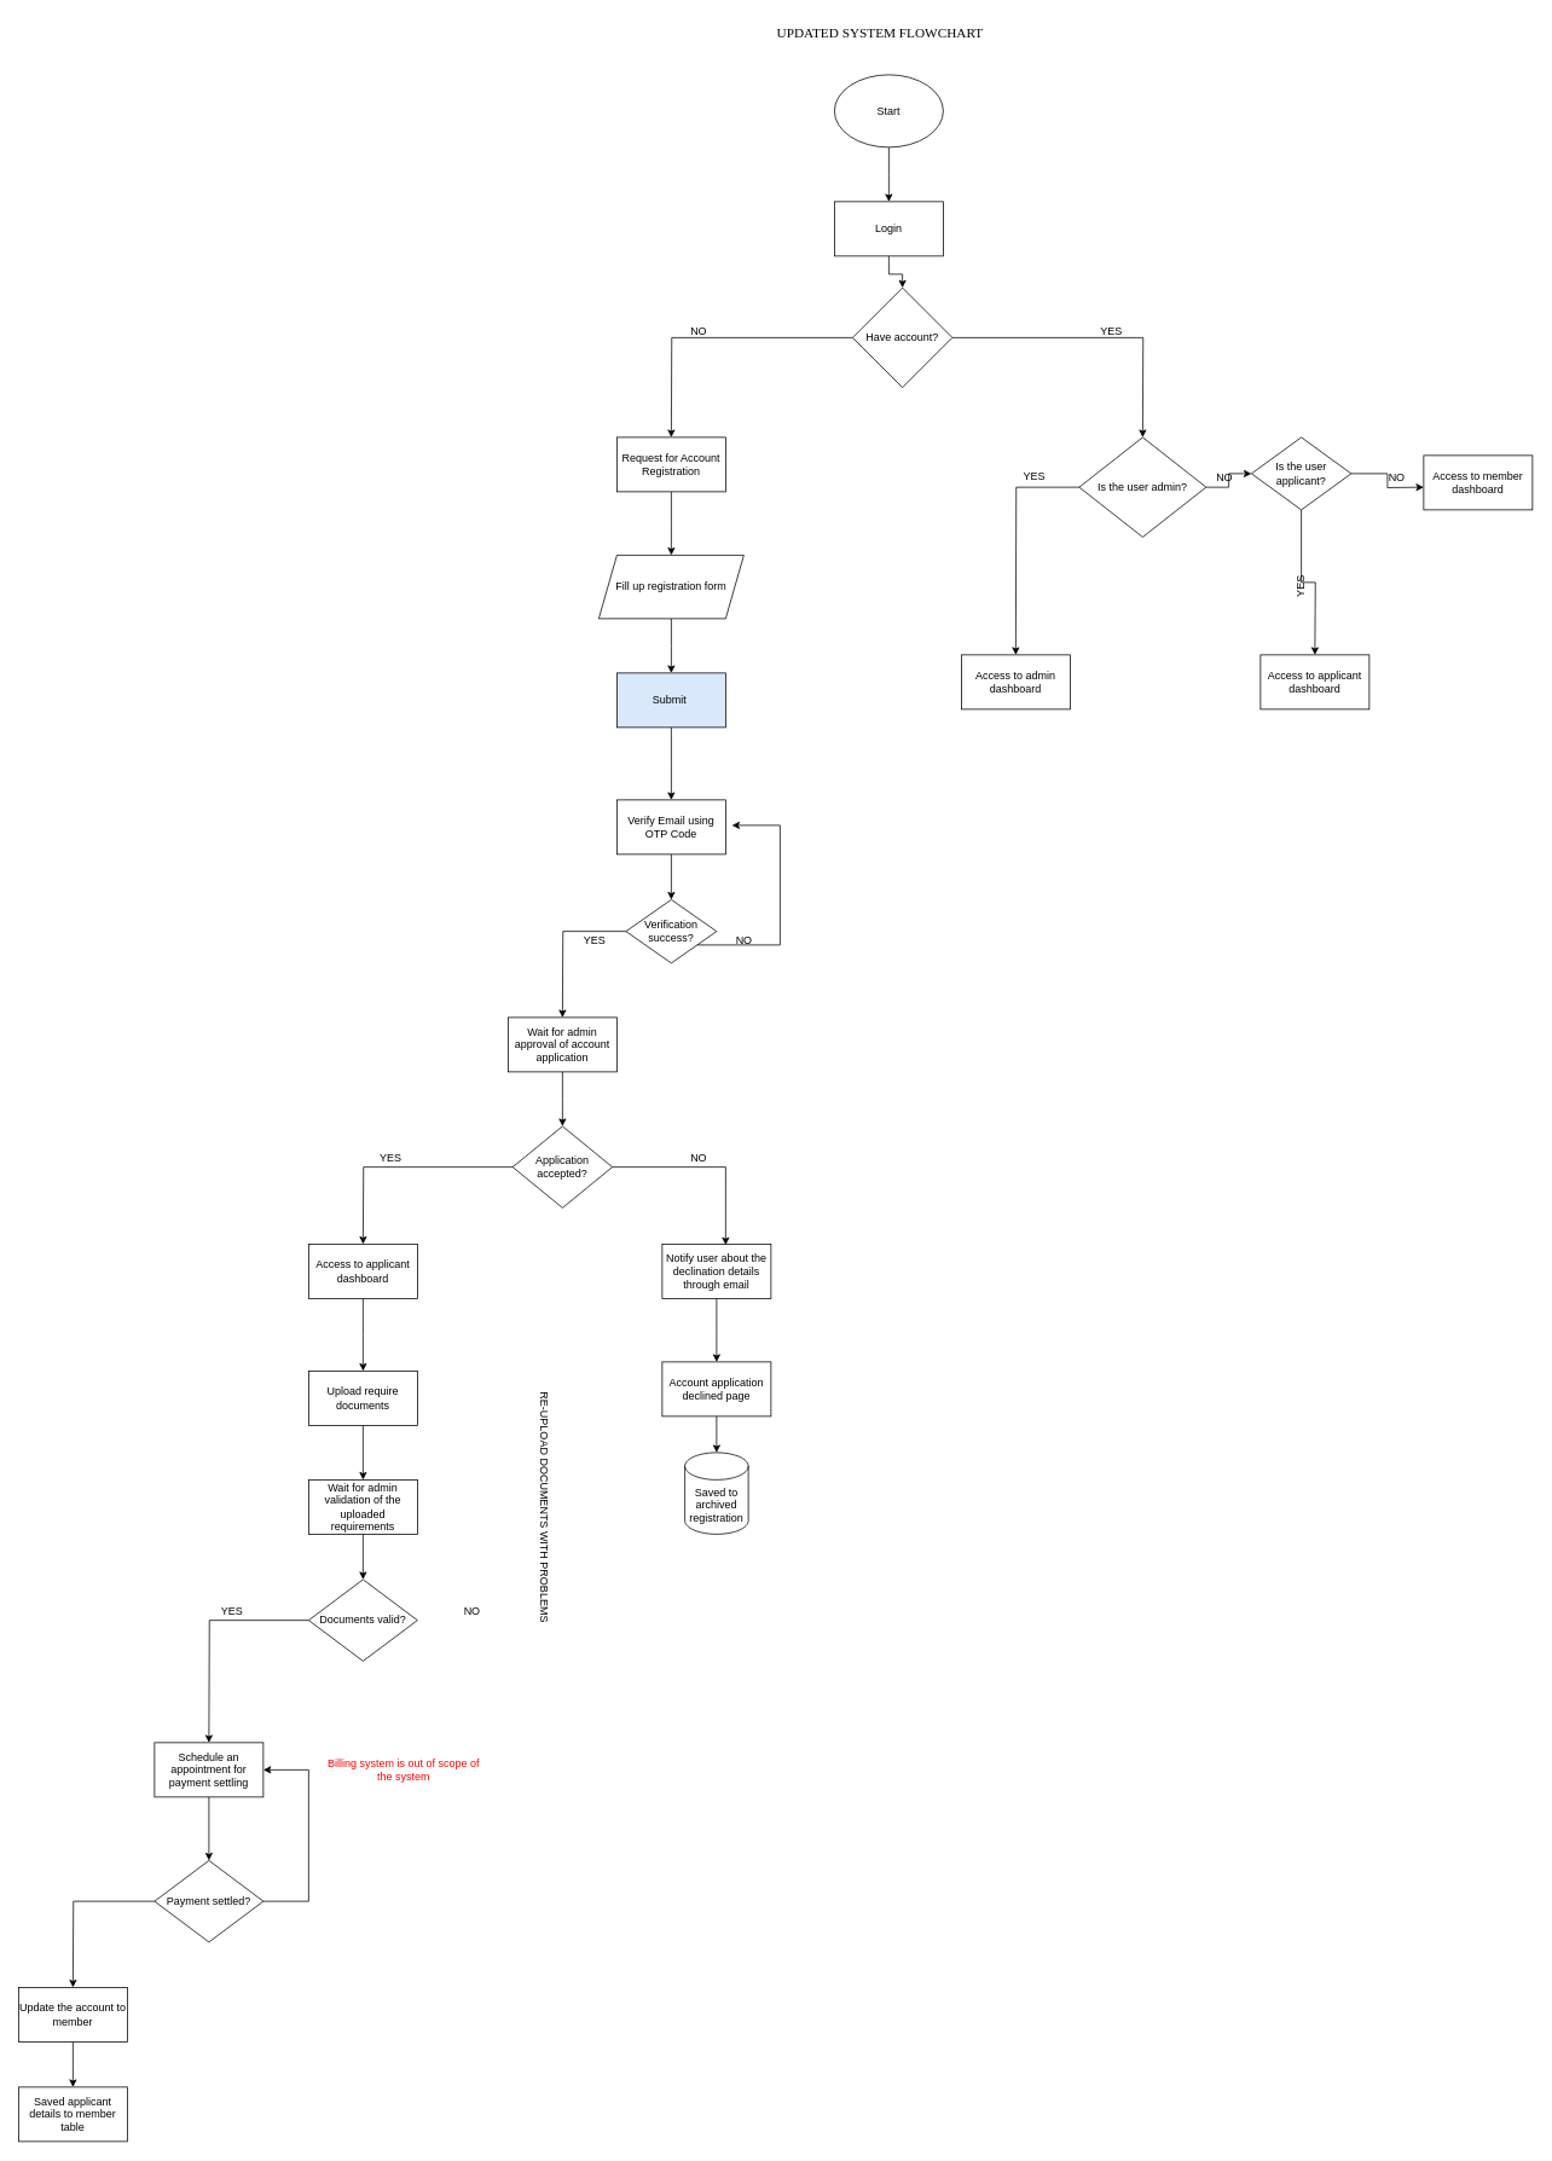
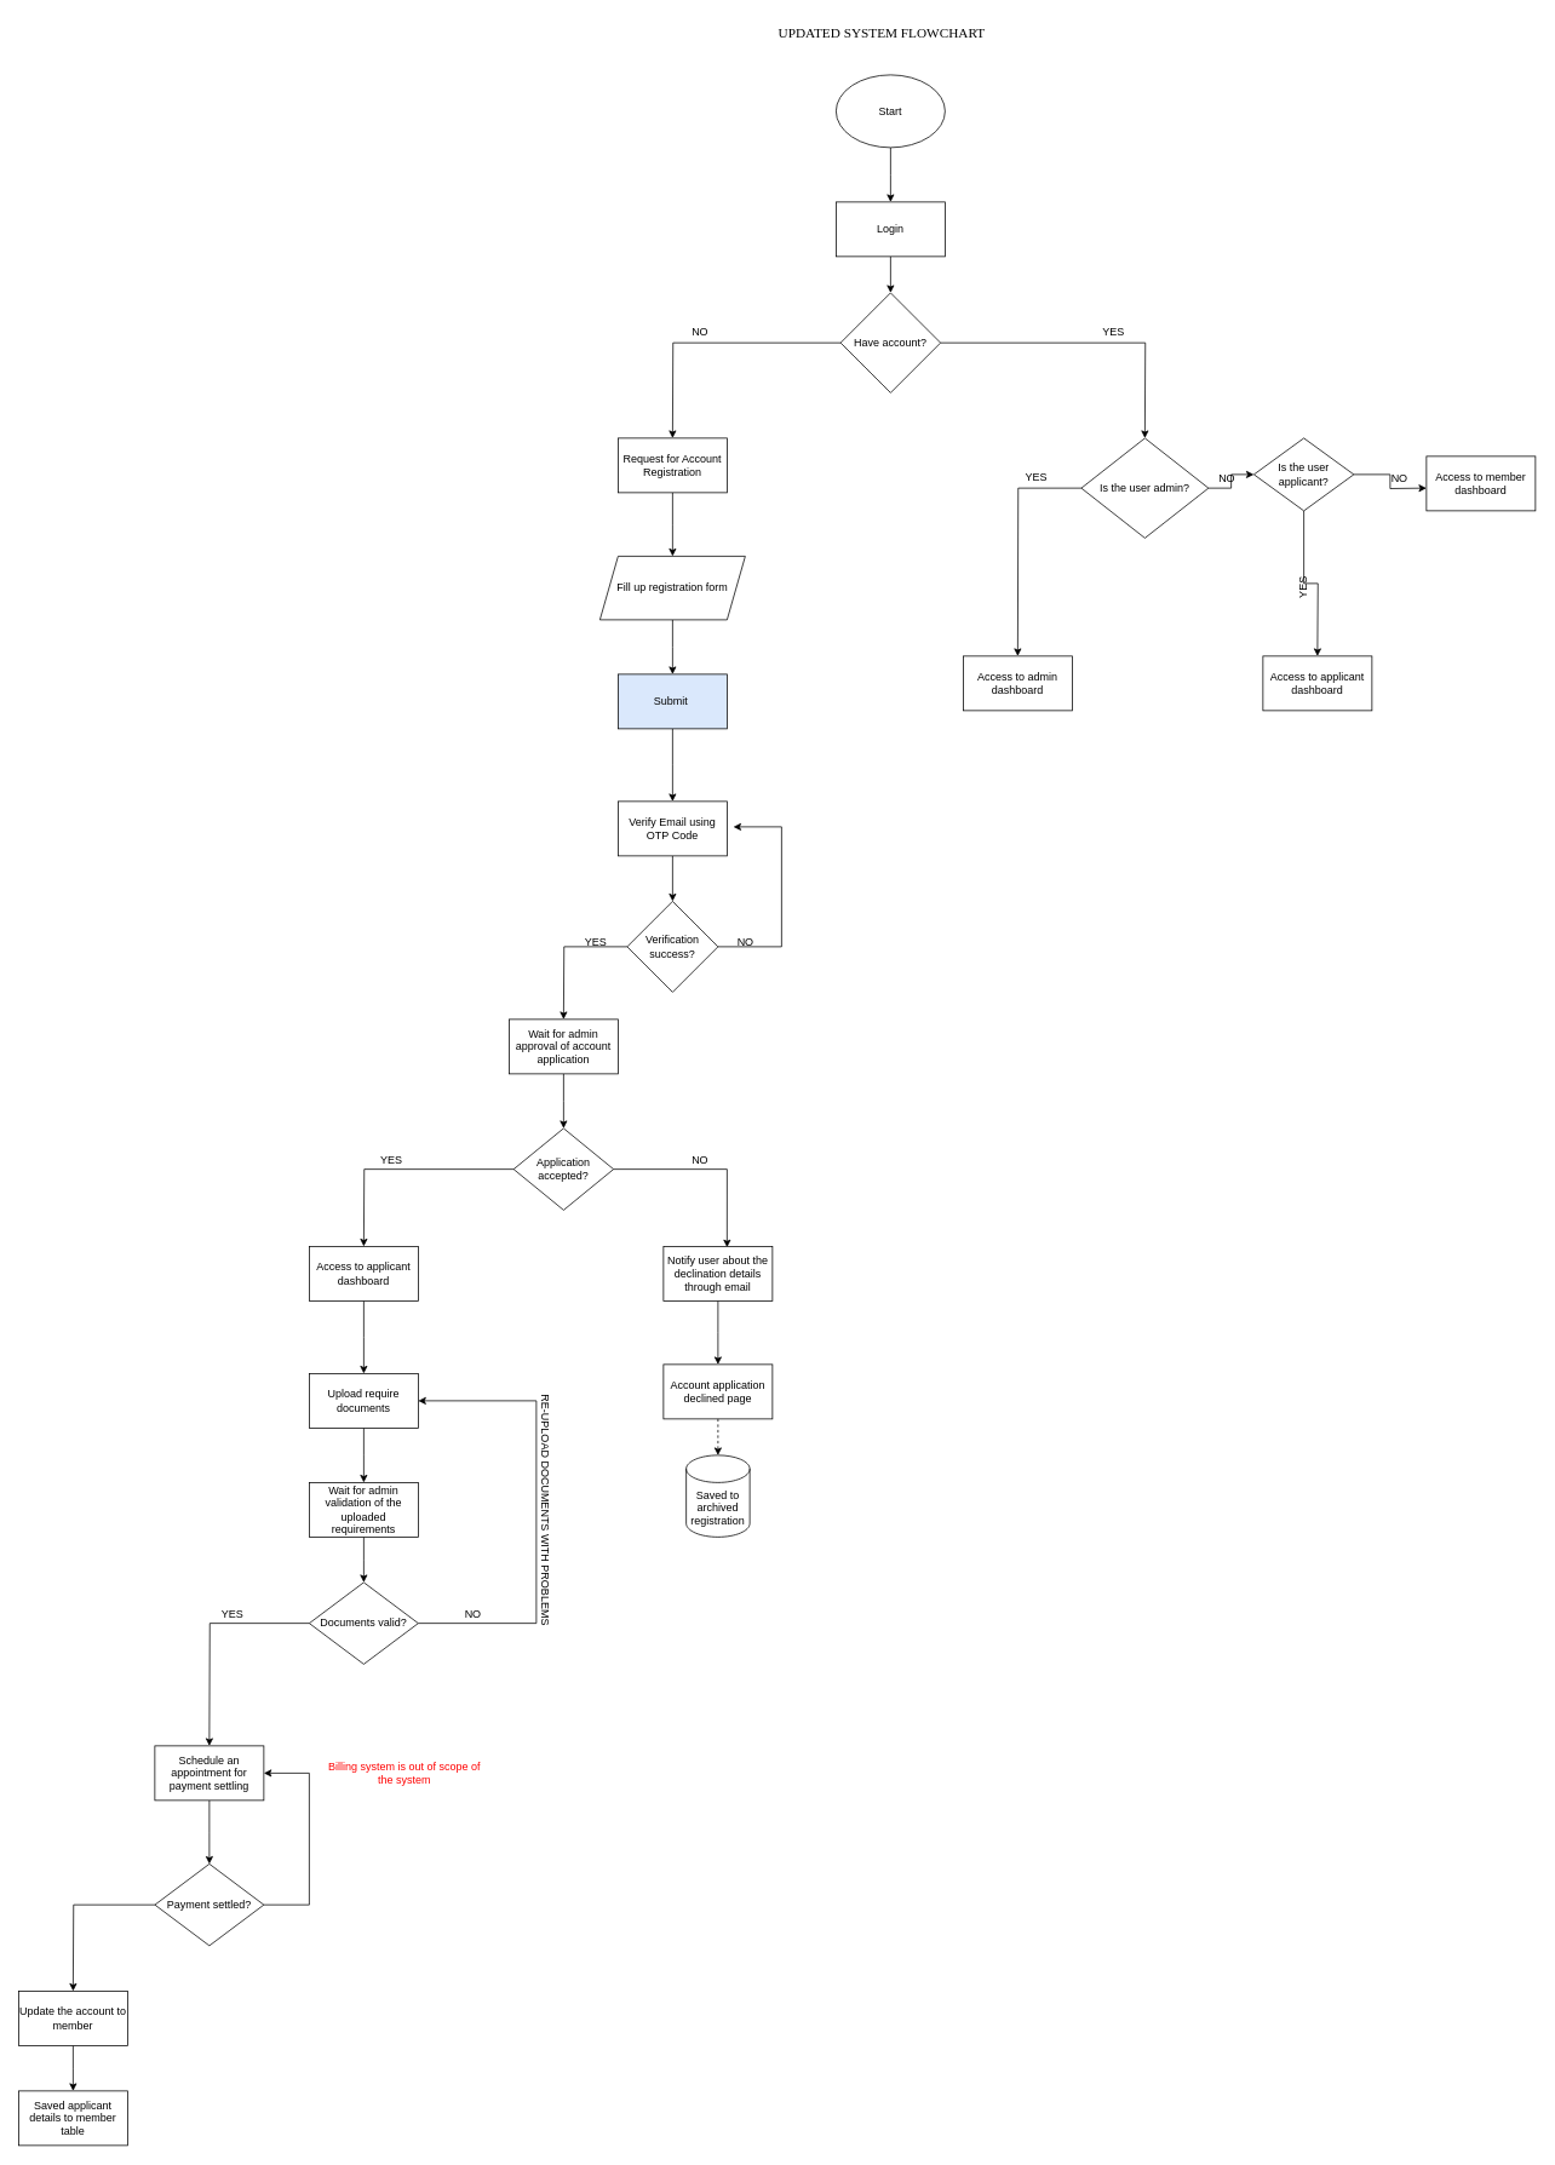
  <mxCell id="0" />
  <mxCell id="1" parent="0" />
  <mxCell id="2" style="edgeStyle=orthogonalEdgeStyle;rounded=0;orthogonalLoop=1;jettySize=auto;html=1;" edge="1" parent="1" source="3"><mxGeometry relative="1" as="geometry"><mxPoint x="980" y="222" as="targetPoint" /></mxGeometry></mxCell>
  <mxCell id="3" value="Start" style="ellipse;whiteSpace=wrap;html=1;" vertex="1" parent="1"><mxGeometry x="920" y="82" width="120" height="80" as="geometry" /></mxCell>
  <mxCell id="4" value="&lt;font face=&quot;Verdana&quot; style=&quot;font-size: 15px;&quot;&gt;UPDATED SYSTEM FLOWCHART&lt;/font&gt;" style="text;html=1;align=center;verticalAlign=middle;resizable=0;points=[];autosize=1;strokeColor=none;fillColor=none;" vertex="1" parent="1"><mxGeometry x="840" y="20" width="260" height="30" as="geometry" /></mxCell>
  <mxCell id="5" value="" style="edgeStyle=orthogonalEdgeStyle;rounded=0;orthogonalLoop=1;jettySize=auto;html=1;" edge="1" parent="1" source="6" target="9"><mxGeometry relative="1" as="geometry" /></mxCell>
  <mxCell id="6" value="Login" style="rounded=0;whiteSpace=wrap;html=1;" vertex="1" parent="1"><mxGeometry x="920" y="222" width="120" height="60" as="geometry" /></mxCell>
  <mxCell id="7" style="edgeStyle=orthogonalEdgeStyle;rounded=0;orthogonalLoop=1;jettySize=auto;html=1;" edge="1" parent="1" source="9"><mxGeometry relative="1" as="geometry"><mxPoint x="740" y="482" as="targetPoint" /></mxGeometry></mxCell>
  <mxCell id="8" style="edgeStyle=orthogonalEdgeStyle;rounded=0;orthogonalLoop=1;jettySize=auto;html=1;" edge="1" parent="1" source="9"><mxGeometry relative="1" as="geometry"><mxPoint x="1260" y="482" as="targetPoint" /></mxGeometry></mxCell>
- <mxCell id="9" value="Have account?" style="rhombus;whiteSpace=wrap;html=1;" vertex="1" parent="1"><mxGeometry x="940" y="317" width="110" height="110" as="geometry" /></mxCell>
+ <mxCell id="9" value="Have account?" style="rhombus;whiteSpace=wrap;html=1;" vertex="1" parent="1"><mxGeometry x="925" y="322" width="110" height="110" as="geometry" /></mxCell>
  <mxCell id="10" value="NO" style="text;html=1;align=center;verticalAlign=middle;resizable=0;points=[];autosize=1;strokeColor=none;fillColor=none;" vertex="1" parent="1"><mxGeometry x="750" y="350" width="40" height="30" as="geometry" /></mxCell>
  <mxCell id="11" value="YES" style="text;html=1;align=center;verticalAlign=middle;resizable=0;points=[];autosize=1;strokeColor=none;fillColor=none;" vertex="1" parent="1"><mxGeometry x="1200" y="350" width="50" height="30" as="geometry" /></mxCell>
  <mxCell id="12" style="edgeStyle=orthogonalEdgeStyle;rounded=0;orthogonalLoop=1;jettySize=auto;html=1;" edge="1" parent="1" source="13"><mxGeometry relative="1" as="geometry"><mxPoint x="740" y="612" as="targetPoint" /></mxGeometry></mxCell>
  <mxCell id="13" value="Request for Account Registration" style="rounded=0;whiteSpace=wrap;html=1;" vertex="1" parent="1"><mxGeometry x="680" y="482" width="120" height="60" as="geometry" /></mxCell>
  <mxCell id="14" style="edgeStyle=orthogonalEdgeStyle;rounded=0;orthogonalLoop=1;jettySize=auto;html=1;" edge="1" parent="1" source="15"><mxGeometry relative="1" as="geometry"><mxPoint x="740" y="742" as="targetPoint" /></mxGeometry></mxCell>
  <mxCell id="15" value="Fill up registration form" style="shape=parallelogram;perimeter=parallelogramPerimeter;whiteSpace=wrap;html=1;fixedSize=1;" vertex="1" parent="1"><mxGeometry x="660" y="612" width="160" height="70" as="geometry" /></mxCell>
  <mxCell id="16" style="edgeStyle=orthogonalEdgeStyle;rounded=0;orthogonalLoop=1;jettySize=auto;html=1;" edge="1" parent="1" source="17"><mxGeometry relative="1" as="geometry"><mxPoint x="740" y="882" as="targetPoint" /></mxGeometry></mxCell>
  <mxCell id="17" value="Submit&amp;nbsp;" style="rounded=0;whiteSpace=wrap;html=1;fillColor=#dae8fc;" vertex="1" parent="1"><mxGeometry x="680" y="742" width="120" height="60" as="geometry" /></mxCell>
  <mxCell id="18" style="edgeStyle=orthogonalEdgeStyle;rounded=0;orthogonalLoop=1;jettySize=auto;html=1;entryX=0.5;entryY=0;entryDx=0;entryDy=0;" edge="1" parent="1" source="19" target="21"><mxGeometry relative="1" as="geometry" /></mxCell>
  <mxCell id="19" value="Verify Email using OTP Code" style="rounded=0;whiteSpace=wrap;html=1;" vertex="1" parent="1"><mxGeometry x="680" y="882" width="120" height="60" as="geometry" /></mxCell>
  <mxCell id="20" style="edgeStyle=orthogonalEdgeStyle;rounded=0;orthogonalLoop=1;jettySize=auto;html=1;" edge="1" parent="1" source="21"><mxGeometry relative="1" as="geometry"><mxPoint x="620" y="1122" as="targetPoint" /></mxGeometry></mxCell>
- <mxCell id="21" value="Verification success?" style="rhombus;whiteSpace=wrap;html=1;" vertex="1" parent="1"><mxGeometry x="690" y="992" width="100" height="70" as="geometry" /></mxCell>
+ <mxCell id="21" value="Verification success?" style="rhombus;whiteSpace=wrap;html=1;" vertex="1" parent="1"><mxGeometry x="690" y="992" width="100" height="100" as="geometry" /></mxCell>
  <mxCell id="22" value="YES" style="text;html=1;align=center;verticalAlign=middle;resizable=0;points=[];autosize=1;strokeColor=none;fillColor=none;" vertex="1" parent="1"><mxGeometry x="630" y="1022" width="50" height="30" as="geometry" /></mxCell>
  <mxCell id="23" value="NO" style="text;html=1;align=center;verticalAlign=middle;resizable=0;points=[];autosize=1;strokeColor=none;fillColor=none;" vertex="1" parent="1"><mxGeometry x="800" y="1022" width="40" height="30" as="geometry" /></mxCell>
  <mxCell id="24" style="edgeStyle=orthogonalEdgeStyle;rounded=0;orthogonalLoop=1;jettySize=auto;html=1;entryX=1.058;entryY=0.467;entryDx=0;entryDy=0;entryPerimeter=0;" edge="1" parent="1" source="21" target="19"><mxGeometry relative="1" as="geometry"><Array as="points"><mxPoint x="860" y="1042" /><mxPoint x="860" y="910" /></Array></mxGeometry></mxCell>
  <mxCell id="25" style="edgeStyle=orthogonalEdgeStyle;rounded=0;orthogonalLoop=1;jettySize=auto;html=1;" edge="1" parent="1" source="26"><mxGeometry relative="1" as="geometry"><mxPoint x="620" y="1242" as="targetPoint" /></mxGeometry></mxCell>
  <mxCell id="26" value="Wait for admin approval of account application" style="rounded=0;whiteSpace=wrap;html=1;" vertex="1" parent="1"><mxGeometry x="560" y="1122" width="120" height="60" as="geometry" /></mxCell>
  <mxCell id="27" style="edgeStyle=orthogonalEdgeStyle;rounded=0;orthogonalLoop=1;jettySize=auto;html=1;" edge="1" parent="1" source="29"><mxGeometry relative="1" as="geometry"><mxPoint x="400" y="1372" as="targetPoint" /></mxGeometry></mxCell>
  <mxCell id="28" style="edgeStyle=orthogonalEdgeStyle;rounded=0;orthogonalLoop=1;jettySize=auto;html=1;entryX=0.583;entryY=0.017;entryDx=0;entryDy=0;entryPerimeter=0;" edge="1" parent="1" source="29" target="35"><mxGeometry relative="1" as="geometry"><mxPoint x="800" y="1362" as="targetPoint" /></mxGeometry></mxCell>
  <mxCell id="29" value="Application accepted?" style="rhombus;whiteSpace=wrap;html=1;" vertex="1" parent="1"><mxGeometry x="565" y="1242" width="110" height="90" as="geometry" /></mxCell>
  <mxCell id="30" style="edgeStyle=orthogonalEdgeStyle;rounded=0;orthogonalLoop=1;jettySize=auto;html=1;" edge="1" parent="1" source="31"><mxGeometry relative="1" as="geometry"><mxPoint x="400" y="1512" as="targetPoint" /></mxGeometry></mxCell>
  <mxCell id="31" value="Access to applicant dashboard" style="rounded=0;whiteSpace=wrap;html=1;" vertex="1" parent="1"><mxGeometry x="340" y="1372" width="120" height="60" as="geometry" /></mxCell>
  <mxCell id="32" value="YES" style="text;html=1;align=center;verticalAlign=middle;resizable=0;points=[];autosize=1;strokeColor=none;fillColor=none;" vertex="1" parent="1"><mxGeometry x="405" y="1262" width="50" height="30" as="geometry" /></mxCell>
  <mxCell id="33" value="NO" style="text;html=1;align=center;verticalAlign=middle;resizable=0;points=[];autosize=1;strokeColor=none;fillColor=none;" vertex="1" parent="1"><mxGeometry x="750" y="1262" width="40" height="30" as="geometry" /></mxCell>
  <mxCell id="34" style="edgeStyle=orthogonalEdgeStyle;rounded=0;orthogonalLoop=1;jettySize=auto;html=1;" edge="1" parent="1" source="35"><mxGeometry relative="1" as="geometry"><mxPoint x="790" y="1502" as="targetPoint" /></mxGeometry></mxCell>
  <mxCell id="35" value="Notify user about the declination details through email" style="rounded=0;whiteSpace=wrap;html=1;" vertex="1" parent="1"><mxGeometry x="730" y="1372" width="120" height="60" as="geometry" /></mxCell>
  <mxCell id="36" value="Saved to archived registration" style="shape=cylinder3;whiteSpace=wrap;html=1;boundedLbl=1;backgroundOutline=1;size=15;" vertex="1" parent="1"><mxGeometry x="755" y="1602" width="70" height="90" as="geometry" /></mxCell>
  <mxCell id="37" style="edgeStyle=orthogonalEdgeStyle;rounded=0;orthogonalLoop=1;jettySize=auto;html=1;" edge="1" parent="1" source="39"><mxGeometry relative="1" as="geometry"><mxPoint x="1120" y="722" as="targetPoint" /></mxGeometry></mxCell>
  <mxCell id="38" style="edgeStyle=orthogonalEdgeStyle;rounded=0;orthogonalLoop=1;jettySize=auto;html=1;entryX=0;entryY=0.5;entryDx=0;entryDy=0;" edge="1" parent="1" source="39" target="42"><mxGeometry relative="1" as="geometry" /></mxCell>
  <mxCell id="39" value="Is the user admin?" style="rhombus;whiteSpace=wrap;html=1;" vertex="1" parent="1"><mxGeometry x="1190" y="482" width="140" height="110" as="geometry" /></mxCell>
  <mxCell id="40" style="edgeStyle=orthogonalEdgeStyle;rounded=0;orthogonalLoop=1;jettySize=auto;html=1;" edge="1" parent="1" source="42"><mxGeometry relative="1" as="geometry"><mxPoint x="1570" y="537" as="targetPoint" /></mxGeometry></mxCell>
  <mxCell id="41" style="edgeStyle=orthogonalEdgeStyle;rounded=0;orthogonalLoop=1;jettySize=auto;html=1;" edge="1" parent="1" source="42"><mxGeometry relative="1" as="geometry"><mxPoint x="1450" y="722" as="targetPoint" /></mxGeometry></mxCell>
  <mxCell id="42" value="Is the user applicant?" style="rhombus;whiteSpace=wrap;html=1;" vertex="1" parent="1"><mxGeometry x="1380" y="482" width="110" height="80" as="geometry" /></mxCell>
  <mxCell id="43" value="NO" style="text;html=1;align=center;verticalAlign=middle;resizable=0;points=[];autosize=1;strokeColor=none;fillColor=none;" vertex="1" parent="1"><mxGeometry x="1330" y="512" width="40" height="30" as="geometry" /></mxCell>
  <mxCell id="44" value="NO" style="text;html=1;align=center;verticalAlign=middle;resizable=0;points=[];autosize=1;strokeColor=none;fillColor=none;" vertex="1" parent="1"><mxGeometry x="1520" y="512" width="40" height="30" as="geometry" /></mxCell>
  <mxCell id="45" value="YES" style="text;html=1;align=center;verticalAlign=middle;resizable=0;points=[];autosize=1;strokeColor=none;fillColor=none;" vertex="1" parent="1"><mxGeometry x="1115" y="510" width="50" height="30" as="geometry" /></mxCell>
  <mxCell id="46" value="Access to admin dashboard" style="rounded=0;whiteSpace=wrap;html=1;" vertex="1" parent="1"><mxGeometry x="1060" y="722" width="120" height="60" as="geometry" /></mxCell>
  <mxCell id="47" value="Access to applicant dashboard" style="rounded=0;whiteSpace=wrap;html=1;" vertex="1" parent="1"><mxGeometry x="1390" y="722" width="120" height="60" as="geometry" /></mxCell>
  <mxCell id="48" value="YES" style="text;html=1;align=center;verticalAlign=middle;resizable=0;points=[];autosize=1;strokeColor=none;fillColor=none;rotation=-90;" vertex="1" parent="1"><mxGeometry x="1410" y="632" width="50" height="30" as="geometry" /></mxCell>
  <mxCell id="49" value="Access to member dashboard" style="rounded=0;whiteSpace=wrap;html=1;" vertex="1" parent="1"><mxGeometry x="1570" y="502" width="120" height="60" as="geometry" /></mxCell>
  <mxCell id="50" value="Account application declined page" style="rounded=0;whiteSpace=wrap;html=1;" vertex="1" parent="1"><mxGeometry x="730" y="1502" width="120" height="60" as="geometry" /></mxCell>
- <mxCell id="51" style="edgeStyle=orthogonalEdgeStyle;rounded=0;orthogonalLoop=1;jettySize=auto;html=1;entryX=0.5;entryY=0;entryDx=0;entryDy=0;entryPerimeter=0;" edge="1" parent="1" source="50" target="36"><mxGeometry relative="1" as="geometry" /></mxCell>
+ <mxCell id="51" style="edgeStyle=orthogonalEdgeStyle;rounded=0;orthogonalLoop=1;jettySize=auto;html=1;entryX=0.5;entryY=0;entryDx=0;entryDy=0;entryPerimeter=0;dashed=1;" edge="1" parent="1" source="50" target="36"><mxGeometry relative="1" as="geometry" /></mxCell>
  <mxCell id="52" style="edgeStyle=orthogonalEdgeStyle;rounded=0;orthogonalLoop=1;jettySize=auto;html=1;" edge="1" parent="1" source="53"><mxGeometry relative="1" as="geometry"><mxPoint x="400" y="1632" as="targetPoint" /></mxGeometry></mxCell>
  <mxCell id="53" value="Upload require documents" style="rounded=0;whiteSpace=wrap;html=1;" vertex="1" parent="1"><mxGeometry x="340" y="1512" width="120" height="60" as="geometry" /></mxCell>
  <mxCell id="54" style="edgeStyle=orthogonalEdgeStyle;rounded=0;orthogonalLoop=1;jettySize=auto;html=1;" edge="1" parent="1" source="55"><mxGeometry relative="1" as="geometry"><mxPoint x="400" y="1742" as="targetPoint" /></mxGeometry></mxCell>
  <mxCell id="55" value="Wait for admin validation of the uploaded requirements" style="rounded=0;whiteSpace=wrap;html=1;" vertex="1" parent="1"><mxGeometry x="340" y="1632" width="120" height="60" as="geometry" /></mxCell>
  <mxCell id="56" style="edgeStyle=orthogonalEdgeStyle;rounded=0;orthogonalLoop=1;jettySize=auto;html=1;" edge="1" parent="1" source="58"><mxGeometry relative="1" as="geometry"><mxPoint x="230" y="1922" as="targetPoint" /></mxGeometry></mxCell>
+ <mxCell id="57" style="edgeStyle=orthogonalEdgeStyle;rounded=0;orthogonalLoop=1;jettySize=auto;html=1;entryX=1;entryY=0.5;entryDx=0;entryDy=0;" edge="1" parent="1" source="58" target="53"><mxGeometry relative="1" as="geometry"><Array as="points"><mxPoint x="590" y="1787" /><mxPoint x="590" y="1542" /></Array></mxGeometry></mxCell>
  <mxCell id="58" value="Documents valid?" style="rhombus;whiteSpace=wrap;html=1;" vertex="1" parent="1"><mxGeometry x="340" y="1742" width="120" height="90" as="geometry" /></mxCell>
  <mxCell id="59" value="NO" style="text;html=1;align=center;verticalAlign=middle;resizable=0;points=[];autosize=1;strokeColor=none;fillColor=none;" vertex="1" parent="1"><mxGeometry x="500" y="1762" width="40" height="30" as="geometry" /></mxCell>
  <mxCell id="60" value="RE-UPLOAD DOCUMENTS WITH PROBLEMS" style="text;html=1;align=center;verticalAlign=middle;resizable=0;points=[];autosize=1;strokeColor=none;fillColor=none;rotation=90;" vertex="1" parent="1"><mxGeometry x="460" y="1647" width="280" height="30" as="geometry" /></mxCell>
  <mxCell id="61" value="YES" style="text;html=1;align=center;verticalAlign=middle;resizable=0;points=[];autosize=1;strokeColor=none;fillColor=none;" vertex="1" parent="1"><mxGeometry x="230" y="1762" width="50" height="30" as="geometry" /></mxCell>
  <mxCell id="62" style="edgeStyle=orthogonalEdgeStyle;rounded=0;orthogonalLoop=1;jettySize=auto;html=1;" edge="1" parent="1" source="63"><mxGeometry relative="1" as="geometry"><mxPoint x="230" y="2052" as="targetPoint" /></mxGeometry></mxCell>
  <mxCell id="63" value="Schedule an appointment for payment settling" style="rounded=0;whiteSpace=wrap;html=1;" vertex="1" parent="1"><mxGeometry x="170" y="1922" width="120" height="60" as="geometry" /></mxCell>
  <mxCell id="64" value="&lt;font color=&quot;#ff0000&quot;&gt;Billing system is out of scope of the system&lt;/font&gt;" style="text;html=1;strokeColor=none;fillColor=none;align=center;verticalAlign=middle;whiteSpace=wrap;rounded=0;" vertex="1" parent="1"><mxGeometry x="360" y="1937" width="170" height="30" as="geometry" /></mxCell>
  <mxCell id="65" style="edgeStyle=orthogonalEdgeStyle;rounded=0;orthogonalLoop=1;jettySize=auto;html=1;" edge="1" parent="1" source="67"><mxGeometry relative="1" as="geometry"><mxPoint x="80" y="2192" as="targetPoint" /></mxGeometry></mxCell>
  <mxCell id="66" style="edgeStyle=orthogonalEdgeStyle;rounded=0;orthogonalLoop=1;jettySize=auto;html=1;entryX=1;entryY=0.5;entryDx=0;entryDy=0;" edge="1" parent="1" source="67" target="63"><mxGeometry relative="1" as="geometry"><mxPoint x="370" y="2182" as="targetPoint" /><Array as="points"><mxPoint x="340" y="2097" /><mxPoint x="340" y="1952" /></Array></mxGeometry></mxCell>
  <mxCell id="67" value="Payment settled?" style="rhombus;whiteSpace=wrap;html=1;" vertex="1" parent="1"><mxGeometry x="170" y="2052" width="120" height="90" as="geometry" /></mxCell>
  <mxCell id="68" style="edgeStyle=orthogonalEdgeStyle;rounded=0;orthogonalLoop=1;jettySize=auto;html=1;" edge="1" parent="1" source="69"><mxGeometry relative="1" as="geometry"><mxPoint x="80" y="2302" as="targetPoint" /></mxGeometry></mxCell>
  <mxCell id="69" value="Update the account to member" style="rounded=0;whiteSpace=wrap;html=1;" vertex="1" parent="1"><mxGeometry x="20" y="2192" width="120" height="60" as="geometry" /></mxCell>
  <mxCell id="70" value="Saved applicant details to member table" style="rounded=0;whiteSpace=wrap;html=1;" vertex="1" parent="1"><mxGeometry x="20" y="2302" width="120" height="60" as="geometry" /></mxCell>
